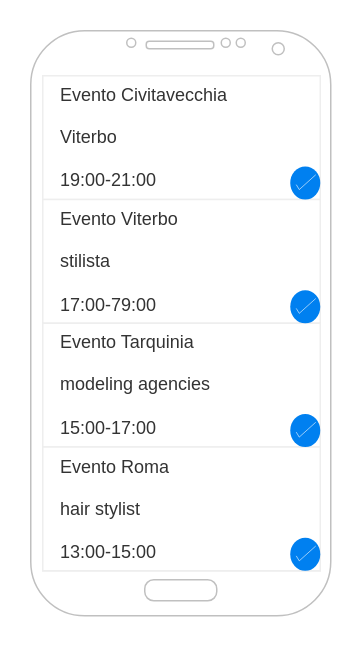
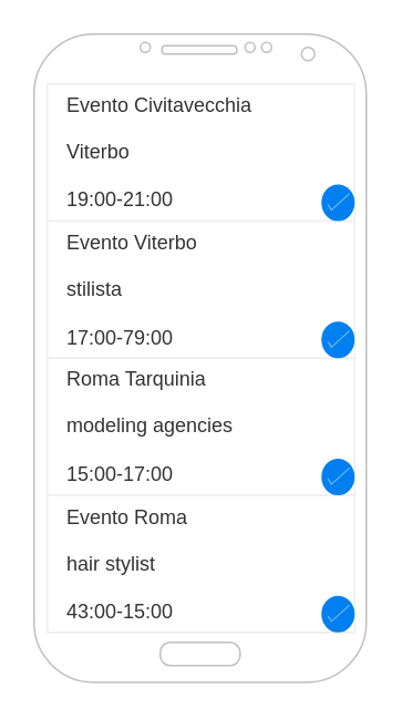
  <mxCell id="0" />
  <mxCell id="1" parent="0" />
  <mxCell id="2" value="" style="verticalLabelPosition=bottom;verticalAlign=top;html=1;shadow=0;dashed=0;strokeWidth=1;shape=mxgraph.android.phone2;strokeColor=#c0c0c0;" vertex="1" parent="1"><mxGeometry x="20" y="20" width="200" height="390" as="geometry" /></mxCell>
  <mxCell id="3" value="" style="strokeWidth=1;html=1;shadow=0;dashed=0;shape=mxgraph.android.rrect;rSize=0;strokeColor=#eeeeee;fillColor=#ffffff;gradientColor=none;" vertex="1" parent="1"><mxGeometry x="28" y="50" width="185" height="330" as="geometry" /></mxCell>
  <mxCell id="4" value="&lt;font style=&quot;font-size: 12px&quot;&gt;Evento &lt;/font&gt;&lt;font style=&quot;font-size: 12px&quot;&gt;Civitavecchia&lt;br&gt;&lt;br&gt;Viterbo&lt;br&gt;&lt;br&gt;19:00-21:00&lt;br&gt;&lt;/font&gt;" style="strokeColor=inherit;fillColor=inherit;gradientColor=inherit;strokeWidth=1;html=1;shadow=0;dashed=0;shape=mxgraph.android.rrect;rSize=0;align=left;spacingLeft=10;fontSize=8;fontColor=#333333;" vertex="1" parent="3"><mxGeometry width="185" height="82.5" as="geometry" /></mxCell>
  <mxCell id="5" value="&lt;font style=&quot;font-size: 12px&quot;&gt;Evento Viterbo&lt;br&gt;&lt;br&gt;stilista&lt;br&gt;&lt;br&gt;17:00-79:00&lt;br&gt;&lt;/font&gt;" style="strokeColor=inherit;fillColor=inherit;gradientColor=inherit;strokeWidth=1;html=1;shadow=0;dashed=0;shape=mxgraph.android.rrect;rSize=0;align=left;spacingLeft=10;fontSize=8;fontColor=#333333;" vertex="1" parent="3"><mxGeometry y="82.5" width="185" height="82.5" as="geometry" /></mxCell>
- <mxCell id="6" value="&lt;font style=&quot;font-size: 12px&quot;&gt;Evento Tarquinia&lt;br&gt;&lt;br&gt;modeling agencies&lt;br&gt;&lt;br&gt;15:00-17:00&lt;br&gt;&lt;/font&gt;" style="strokeColor=inherit;fillColor=inherit;gradientColor=inherit;strokeWidth=1;html=1;shadow=0;dashed=0;shape=mxgraph.android.rrect;rSize=0;align=left;spacingLeft=10;fontSize=8;fontColor=#333333;" vertex="1" parent="3"><mxGeometry y="165" width="185" height="82.5" as="geometry" /></mxCell>
- <mxCell id="7" value="&lt;font style=&quot;font-size: 12px&quot;&gt;Evento Roma&lt;br&gt;&lt;br&gt;hair stylist&lt;br&gt;&lt;br&gt;13:00-15:00&lt;br&gt;&lt;/font&gt;" style="strokeColor=inherit;fillColor=inherit;gradientColor=inherit;strokeWidth=1;html=1;shadow=0;dashed=0;shape=mxgraph.android.rrect;rSize=0;align=left;spacingLeft=10;fontSize=8;fontColor=#333333;" vertex="1" parent="3"><mxGeometry y="247.5" width="185" height="82.5" as="geometry" /></mxCell>
+ <mxCell id="6" value="&lt;font style=&quot;font-size: 12px&quot;&gt;Roma Tarquinia&lt;br&gt;&lt;br&gt;modeling agencies&lt;br&gt;&lt;br&gt;15:00-17:00&lt;br&gt;&lt;/font&gt;" style="strokeColor=inherit;fillColor=inherit;gradientColor=inherit;strokeWidth=1;html=1;shadow=0;dashed=0;shape=mxgraph.android.rrect;rSize=0;align=left;spacingLeft=10;fontSize=8;fontColor=#333333;" vertex="1" parent="3"><mxGeometry y="165" width="185" height="82.5" as="geometry" /></mxCell>
+ <mxCell id="7" value="&lt;font style=&quot;font-size: 12px&quot;&gt;Evento Roma&lt;br&gt;&lt;br&gt;hair stylist&lt;br&gt;&lt;br&gt;43:00-15:00&lt;br&gt;&lt;/font&gt;" style="strokeColor=inherit;fillColor=inherit;gradientColor=inherit;strokeWidth=1;html=1;shadow=0;dashed=0;shape=mxgraph.android.rrect;rSize=0;align=left;spacingLeft=10;fontSize=8;fontColor=#333333;" vertex="1" parent="3"><mxGeometry y="247.5" width="185" height="82.5" as="geometry" /></mxCell>
  <mxCell id="8" value="" style="html=1;verticalLabelPosition=bottom;labelBackgroundColor=#ffffff;verticalAlign=top;shadow=0;dashed=0;strokeWidth=2;shape=mxgraph.ios7.misc.select;fillColor=#0080f0;strokeColor=#ffffff;" vertex="1" parent="3"><mxGeometry x="165" y="60.5" width="20" height="22" as="geometry" /></mxCell>
  <mxCell id="9" value="" style="html=1;verticalLabelPosition=bottom;labelBackgroundColor=#ffffff;verticalAlign=top;shadow=0;dashed=0;strokeWidth=2;shape=mxgraph.ios7.misc.select;fillColor=#0080f0;strokeColor=#ffffff;" vertex="1" parent="3"><mxGeometry x="165" y="143" width="20" height="22" as="geometry" /></mxCell>
  <mxCell id="10" value="" style="html=1;verticalLabelPosition=bottom;labelBackgroundColor=#ffffff;verticalAlign=top;shadow=0;dashed=0;strokeWidth=2;shape=mxgraph.ios7.misc.select;fillColor=#0080f0;strokeColor=#ffffff;" vertex="1" parent="3"><mxGeometry x="165" y="225.5" width="20" height="22" as="geometry" /></mxCell>
  <mxCell id="11" value="" style="html=1;verticalLabelPosition=bottom;labelBackgroundColor=#ffffff;verticalAlign=top;shadow=0;dashed=0;strokeWidth=2;shape=mxgraph.ios7.misc.select;fillColor=#0080f0;strokeColor=#ffffff;" vertex="1" parent="3"><mxGeometry x="165" y="308" width="20" height="22" as="geometry" /></mxCell>
